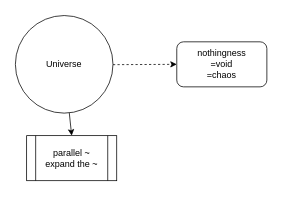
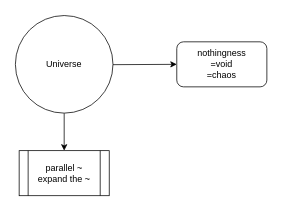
  <mxCell id="0" />
  <mxCell id="1" parent="0" />
- <mxCell id="2" value="" style="edgeStyle=none;html=1;dashed=1;" edge="1" parent="1" source="4" target="5"><mxGeometry relative="1" as="geometry" /></mxCell>
+ <mxCell id="2" value="" style="edgeStyle=none;html=1;" edge="1" parent="1" source="4" target="5"><mxGeometry relative="1" as="geometry" /></mxCell>
  <mxCell id="3" style="edgeStyle=none;html=1;entryX=0.5;entryY=0;entryDx=0;entryDy=0;" edge="1" parent="1" source="4" target="6"><mxGeometry relative="1" as="geometry" /></mxCell>
  <mxCell id="4" value="Universe" style="ellipse;whiteSpace=wrap;html=1;aspect=fixed;" vertex="1" parent="1"><mxGeometry x="20" y="20" width="130" height="130" as="geometry" /></mxCell>
  <mxCell id="5" value="nothingness&lt;div&gt;=void&lt;/div&gt;&lt;div&gt;=chaos&lt;/div&gt;" style="whiteSpace=wrap;html=1;rounded=1;" vertex="1" parent="1"><mxGeometry x="235" y="55" width="120" height="60" as="geometry" /></mxCell>
- <mxCell id="6" value="parallel ~&lt;div&gt;expand the ~&lt;/div&gt;" style="shape=process;whiteSpace=wrap;html=1;backgroundOutline=1;" vertex="1" parent="1"><mxGeometry x="35" y="180" width="120" height="60" as="geometry" /></mxCell>
+ <mxCell id="6" value="parallel ~&lt;div&gt;expand the ~&lt;/div&gt;" style="shape=process;whiteSpace=wrap;html=1;backgroundOutline=1;" vertex="1" parent="1"><mxGeometry x="25" y="200" width="120" height="60" as="geometry" /></mxCell>
